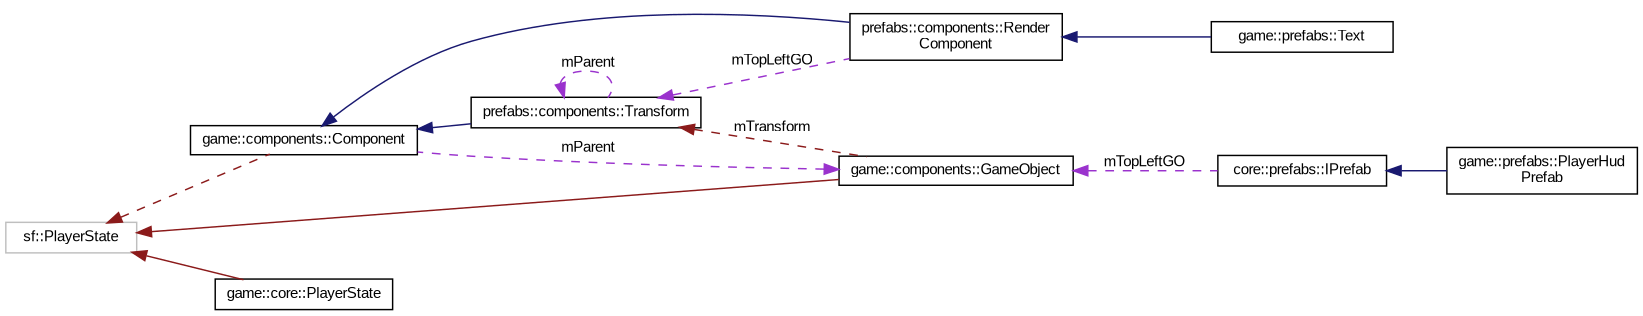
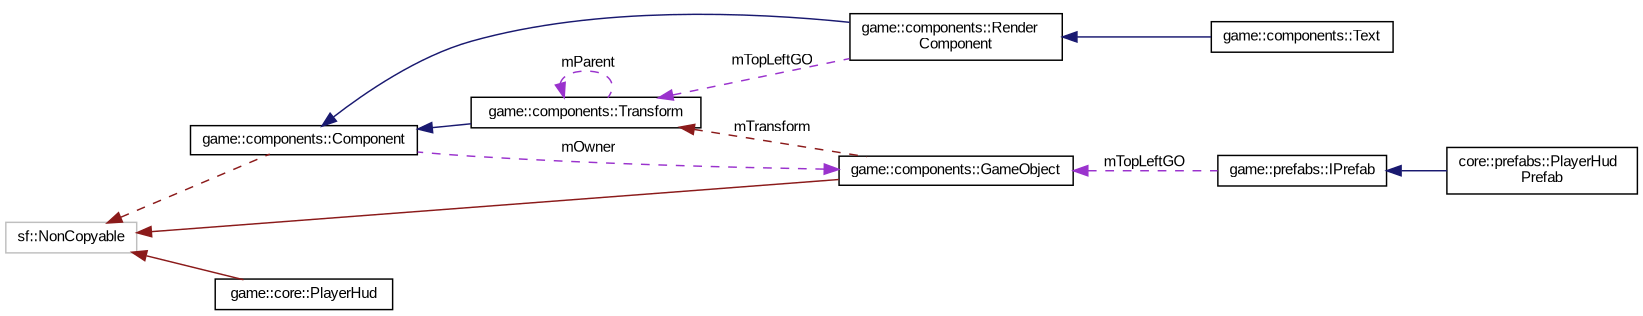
  digraph {
    fontname="Liberation Sans"
    rankdir=LR
    node [color=black fillcolor=white fontname="Liberation Sans" fontsize=10 shape=record style=filled]
    edge [color=midnightblue dir=back fontname="Liberation Sans" fontsize=10 labelfontname=Helvetica labelfontsize=10 style=solid]
    n1 [height=0.2 label="game::components::Component" width=0.4]
-   n2 [height=0.2 label="prefabs::components::Transform" width=0.4]
-   n3 [height=0.2 label="prefabs::components::Render\lComponent" width=0.4]
+   n2 [height=0.2 label="game::components::Transform" width=0.4]
+   n3 [height=0.2 label="game::components::Render\lComponent" width=0.4]
    n4 [height=0.2 label="game::components::GameObject" width=0.4]
-   n5 [height=0.2 label="game::prefabs::Text" width=0.4]
-   n6 [color=grey75 height=0.2 label="sf::PlayerState" width=0.4]
-   n7 [height=0.2 label="game::core::PlayerState" width=0.4]
-   n8 [height=0.2 label="core::prefabs::IPrefab" width=0.4]
-   n9 [height=0.2 label="game::prefabs::PlayerHud\lPrefab" width=0.4]
+   n5 [height=0.2 label="game::components::Text" width=0.4]
+   n6 [color=grey75 height=0.2 label="sf::NonCopyable" width=0.4]
+   n7 [height=0.2 label="game::core::PlayerHud" width=0.4]
+   n8 [height=0.2 label="game::prefabs::IPrefab" width=0.4]
+   n9 [height=0.2 label="core::prefabs::PlayerHud\lPrefab" width=0.4]
    n1 -> n2
    n1 -> n3
    n2 -> n2 [color=darkorchid3 label=" mParent" style=dashed]
    n2 -> n3 [color=darkorchid3 label=" mTopLeftGO" style=dashed]
    n2 -> n4 [color=firebrick4 label=" mTransform" style=dashed]
    n3 -> n5
-   n4 -> n1 [color=darkorchid3 label=" mParent" style=dashed]
+   n4 -> n1 [color=darkorchid3 label=" mOwner" style=dashed]
    n4 -> n8 [color=darkorchid3 label=" mTopLeftGO" style=dashed]
    n6 -> n1 [color=firebrick4 style=dashed]
    n6 -> n4 [color=firebrick4]
    n6 -> n7 [color=firebrick4]
    n8 -> n9
  }
